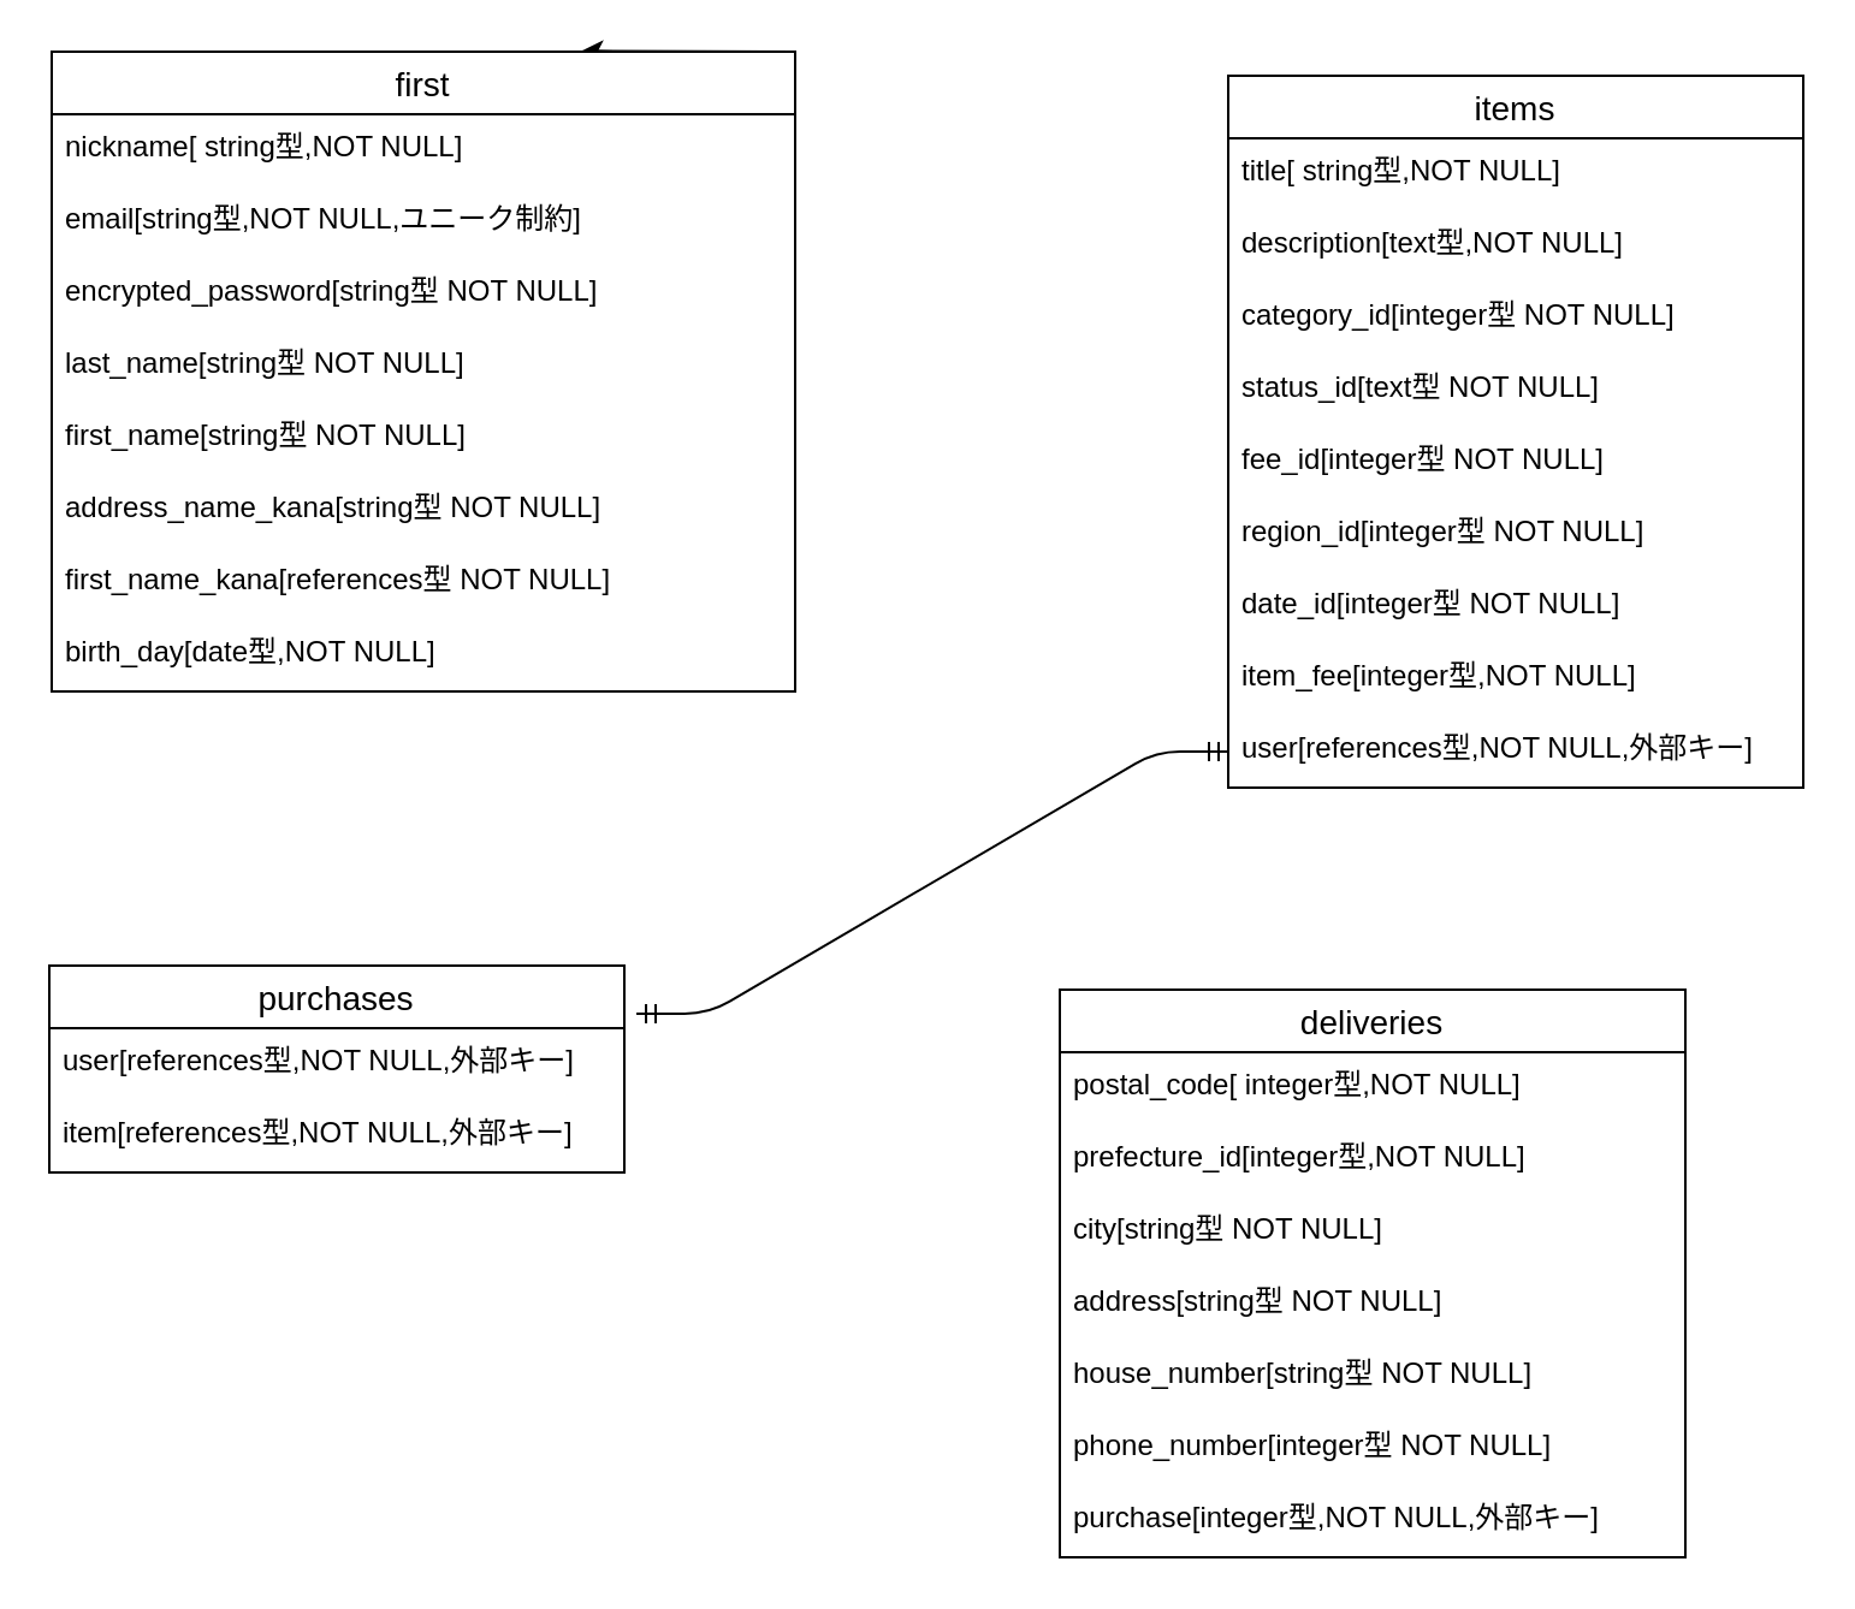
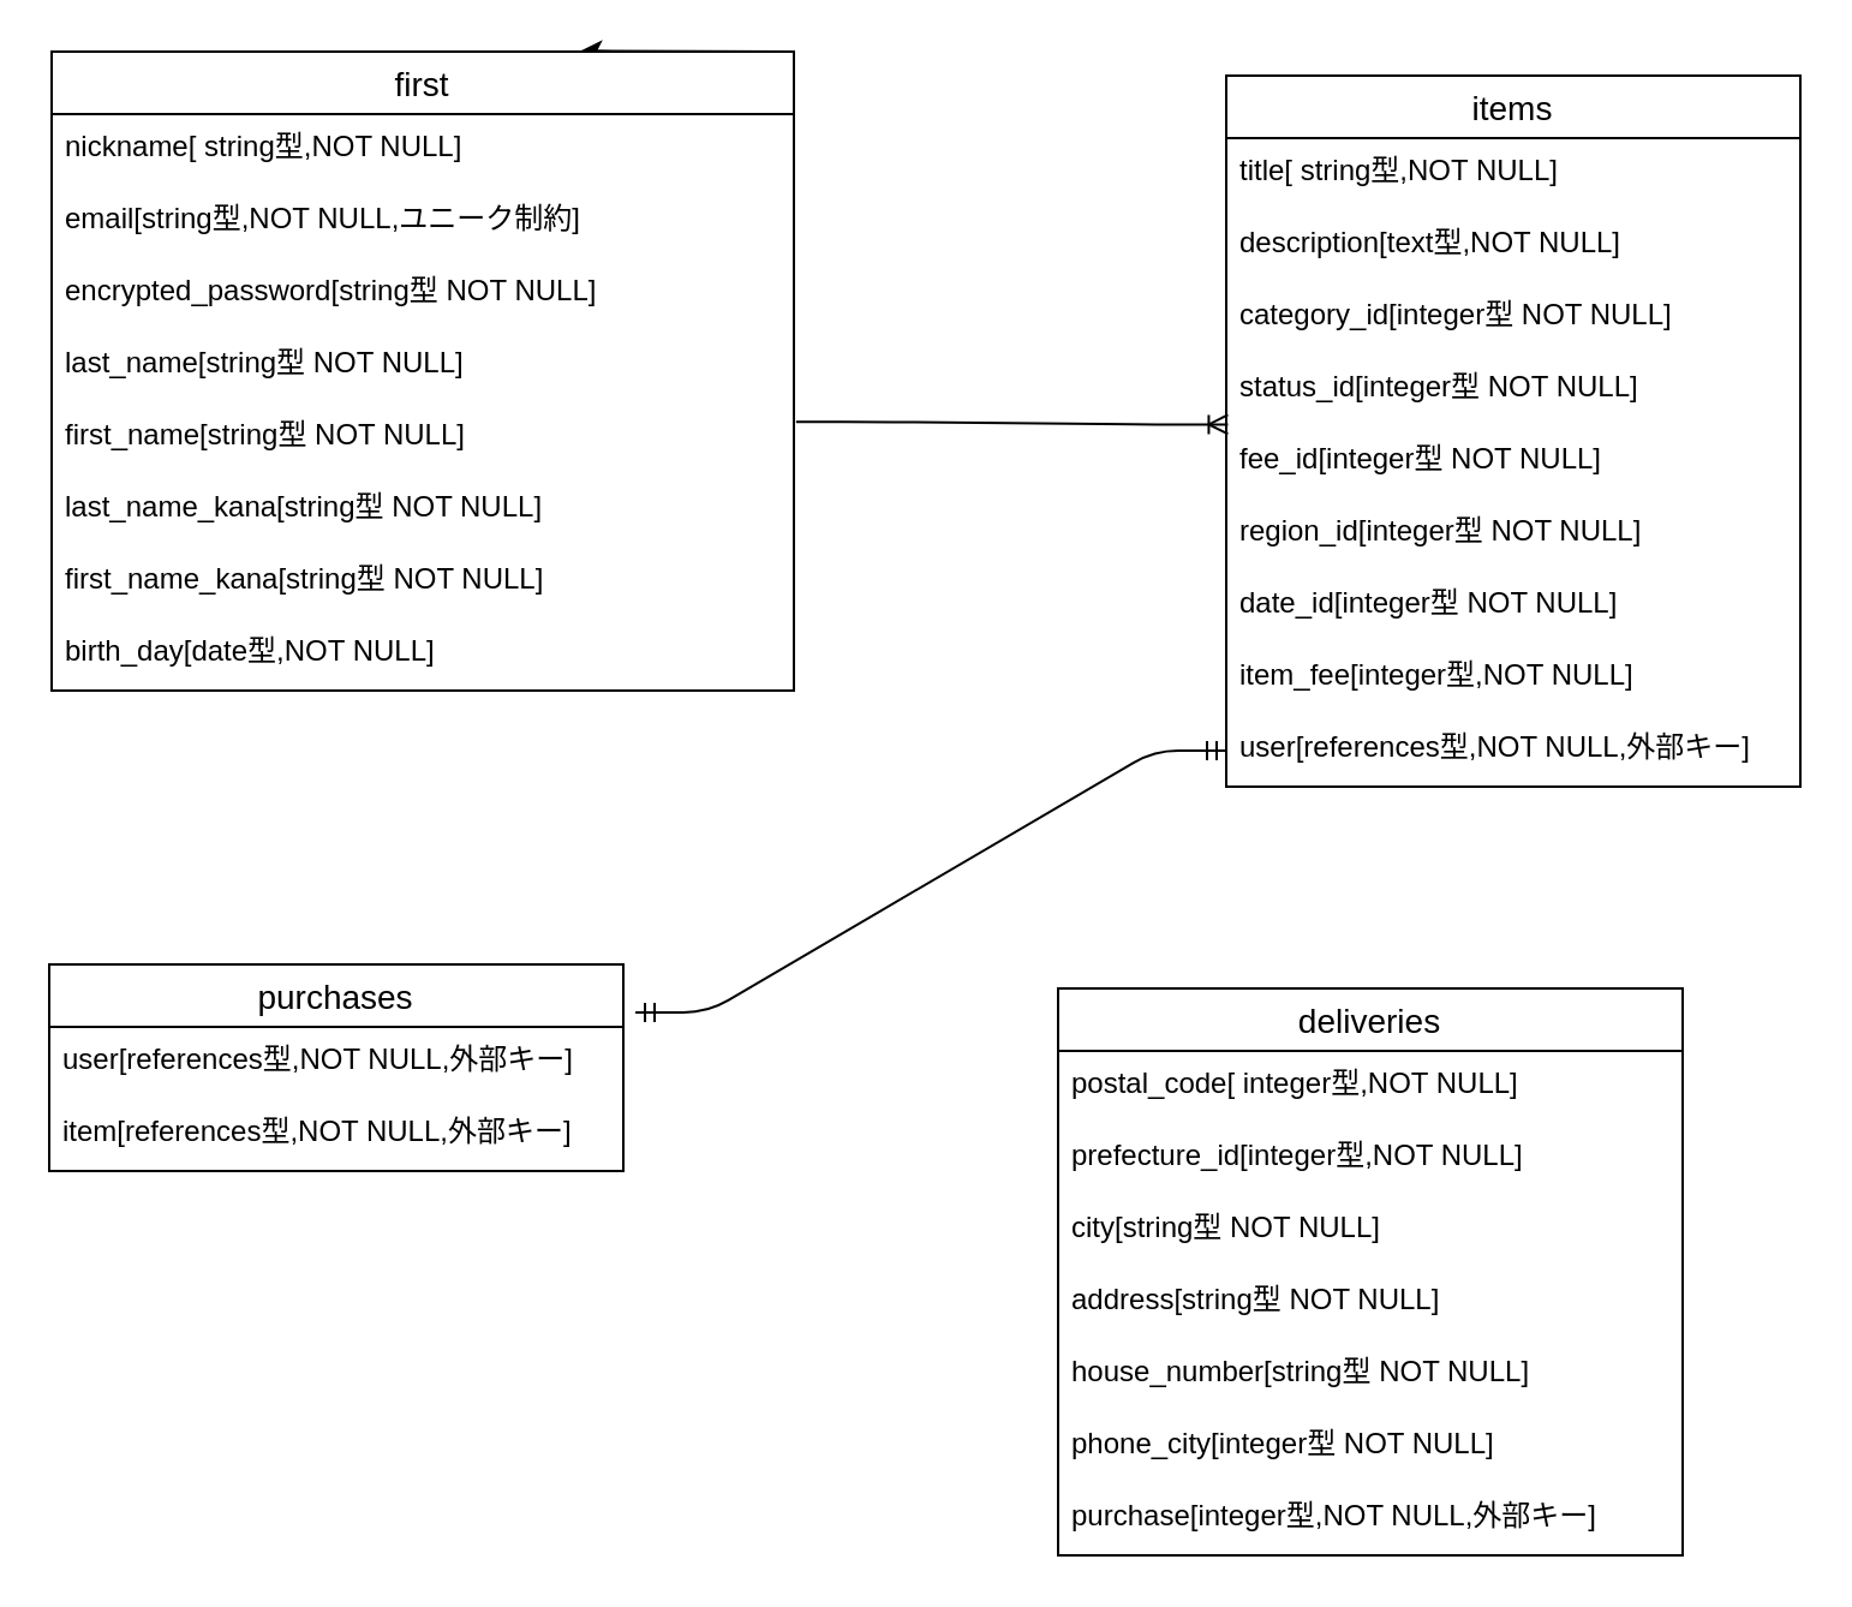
  <mxCell id="0" />
  <mxCell id="1" parent="0" />
  <mxCell id="2" style="edgeStyle=none;html=1;exitX=1;exitY=0;exitDx=0;exitDy=0;" parent="1" source="3" edge="1"><mxGeometry relative="1" as="geometry"><mxPoint x="241.176" y="20.647" as="targetPoint" /></mxGeometry></mxCell>
  <mxCell id="3" value="first" style="swimlane;fontStyle=0;childLayout=stackLayout;horizontal=1;startSize=26;horizontalStack=0;resizeParent=1;resizeParentMax=0;resizeLast=0;collapsible=1;marginBottom=0;align=center;fontSize=14;" parent="1" vertex="1"><mxGeometry x="21" y="21" width="309" height="266" as="geometry"><mxRectangle x="50" y="180" width="50" height="26" as="alternateBounds" /></mxGeometry></mxCell>
  <mxCell id="4" value="nickname[ string型,NOT NULL]" style="text;strokeColor=none;fillColor=none;spacingLeft=4;spacingRight=4;overflow=hidden;rotatable=0;points=[[0,0.5],[1,0.5]];portConstraint=eastwest;fontSize=12;" parent="3" vertex="1"><mxGeometry y="26" width="309" height="30" as="geometry" /></mxCell>
  <mxCell id="5" value="email[string型,NOT NULL,ユニーク制約]" style="text;strokeColor=none;fillColor=none;spacingLeft=4;spacingRight=4;overflow=hidden;rotatable=0;points=[[0,0.5],[1,0.5]];portConstraint=eastwest;fontSize=12;" parent="3" vertex="1"><mxGeometry y="56" width="309" height="30" as="geometry" /></mxCell>
  <mxCell id="6" value="encrypted_password[string型 NOT NULL]  " style="text;strokeColor=none;fillColor=none;spacingLeft=4;spacingRight=4;overflow=hidden;rotatable=0;points=[[0,0.5],[1,0.5]];portConstraint=eastwest;fontSize=12;" parent="3" vertex="1"><mxGeometry y="86" width="309" height="30" as="geometry" /></mxCell>
  <mxCell id="7" value="last_name[string型 NOT NULL]" style="text;strokeColor=none;fillColor=none;spacingLeft=4;spacingRight=4;overflow=hidden;rotatable=0;points=[[0,0.5],[1,0.5]];portConstraint=eastwest;fontSize=12;" parent="3" vertex="1"><mxGeometry y="116" width="309" height="30" as="geometry" /></mxCell>
  <mxCell id="8" value="first_name[string型 NOT NULL]" style="text;strokeColor=none;fillColor=none;spacingLeft=4;spacingRight=4;overflow=hidden;rotatable=0;points=[[0,0.5],[1,0.5]];portConstraint=eastwest;fontSize=12;" parent="3" vertex="1"><mxGeometry y="146" width="309" height="30" as="geometry" /></mxCell>
- <mxCell id="9" value="address_name_kana[string型 NOT NULL]" style="text;strokeColor=none;fillColor=none;spacingLeft=4;spacingRight=4;overflow=hidden;rotatable=0;points=[[0,0.5],[1,0.5]];portConstraint=eastwest;fontSize=12;" parent="3" vertex="1"><mxGeometry y="176" width="309" height="30" as="geometry" /></mxCell>
- <mxCell id="10" value="first_name_kana[references型 NOT NULL]" style="text;strokeColor=none;fillColor=none;spacingLeft=4;spacingRight=4;overflow=hidden;rotatable=0;points=[[0,0.5],[1,0.5]];portConstraint=eastwest;fontSize=12;" parent="3" vertex="1"><mxGeometry y="206" width="309" height="30" as="geometry" /></mxCell>
+ <mxCell id="9" value="last_name_kana[string型 NOT NULL]" style="text;strokeColor=none;fillColor=none;spacingLeft=4;spacingRight=4;overflow=hidden;rotatable=0;points=[[0,0.5],[1,0.5]];portConstraint=eastwest;fontSize=12;" parent="3" vertex="1"><mxGeometry y="176" width="309" height="30" as="geometry" /></mxCell>
+ <mxCell id="10" value="first_name_kana[string型 NOT NULL]" style="text;strokeColor=none;fillColor=none;spacingLeft=4;spacingRight=4;overflow=hidden;rotatable=0;points=[[0,0.5],[1,0.5]];portConstraint=eastwest;fontSize=12;" parent="3" vertex="1"><mxGeometry y="206" width="309" height="30" as="geometry" /></mxCell>
  <mxCell id="11" value="birth_day[date型,NOT NULL]" style="text;strokeColor=none;fillColor=none;spacingLeft=4;spacingRight=4;overflow=hidden;rotatable=0;points=[[0,0.5],[1,0.5]];portConstraint=eastwest;fontSize=12;" parent="3" vertex="1"><mxGeometry y="236" width="309" height="30" as="geometry" /></mxCell>
  <mxCell id="12" value="items" style="swimlane;fontStyle=0;childLayout=stackLayout;horizontal=1;startSize=26;horizontalStack=0;resizeParent=1;resizeParentMax=0;resizeLast=0;collapsible=1;marginBottom=0;align=center;fontSize=14;" parent="1" vertex="1"><mxGeometry x="510" y="31" width="239" height="296" as="geometry"><mxRectangle x="50" y="180" width="50" height="26" as="alternateBounds" /></mxGeometry></mxCell>
  <mxCell id="13" value="title[ string型,NOT NULL]" style="text;strokeColor=none;fillColor=none;spacingLeft=4;spacingRight=4;overflow=hidden;rotatable=0;points=[[0,0.5],[1,0.5]];portConstraint=eastwest;fontSize=12;" parent="12" vertex="1"><mxGeometry y="26" width="239" height="30" as="geometry" /></mxCell>
  <mxCell id="14" value="description[text型,NOT NULL]" style="text;strokeColor=none;fillColor=none;spacingLeft=4;spacingRight=4;overflow=hidden;rotatable=0;points=[[0,0.5],[1,0.5]];portConstraint=eastwest;fontSize=12;" parent="12" vertex="1"><mxGeometry y="56" width="239" height="30" as="geometry" /></mxCell>
  <mxCell id="15" value="category_id[integer型 NOT NULL]" style="text;strokeColor=none;fillColor=none;spacingLeft=4;spacingRight=4;overflow=hidden;rotatable=0;points=[[0,0.5],[1,0.5]];portConstraint=eastwest;fontSize=12;" parent="12" vertex="1"><mxGeometry y="86" width="239" height="30" as="geometry" /></mxCell>
- <mxCell id="16" value="status_id[text型 NOT NULL]" style="text;strokeColor=none;fillColor=none;spacingLeft=4;spacingRight=4;overflow=hidden;rotatable=0;points=[[0,0.5],[1,0.5]];portConstraint=eastwest;fontSize=12;" parent="12" vertex="1"><mxGeometry y="116" width="239" height="30" as="geometry" /></mxCell>
+ <mxCell id="16" value="status_id[integer型 NOT NULL]" style="text;strokeColor=none;fillColor=none;spacingLeft=4;spacingRight=4;overflow=hidden;rotatable=0;points=[[0,0.5],[1,0.5]];portConstraint=eastwest;fontSize=12;" parent="12" vertex="1"><mxGeometry y="116" width="239" height="30" as="geometry" /></mxCell>
  <mxCell id="17" value="fee_id[integer型 NOT NULL]" style="text;strokeColor=none;fillColor=none;spacingLeft=4;spacingRight=4;overflow=hidden;rotatable=0;points=[[0,0.5],[1,0.5]];portConstraint=eastwest;fontSize=12;" parent="12" vertex="1"><mxGeometry y="146" width="239" height="30" as="geometry" /></mxCell>
  <mxCell id="18" value="region_id[integer型 NOT NULL]" style="text;strokeColor=none;fillColor=none;spacingLeft=4;spacingRight=4;overflow=hidden;rotatable=0;points=[[0,0.5],[1,0.5]];portConstraint=eastwest;fontSize=12;" parent="12" vertex="1"><mxGeometry y="176" width="239" height="30" as="geometry" /></mxCell>
  <mxCell id="19" value="date_id[integer型 NOT NULL]" style="text;strokeColor=none;fillColor=none;spacingLeft=4;spacingRight=4;overflow=hidden;rotatable=0;points=[[0,0.5],[1,0.5]];portConstraint=eastwest;fontSize=12;" parent="12" vertex="1"><mxGeometry y="206" width="239" height="30" as="geometry" /></mxCell>
  <mxCell id="20" value="item_fee[integer型,NOT NULL]" style="text;strokeColor=none;fillColor=none;spacingLeft=4;spacingRight=4;overflow=hidden;rotatable=0;points=[[0,0.5],[1,0.5]];portConstraint=eastwest;fontSize=12;" parent="12" vertex="1"><mxGeometry y="236" width="239" height="30" as="geometry" /></mxCell>
  <mxCell id="21" value="user[references型,NOT NULL,外部キー]" style="text;strokeColor=none;fillColor=none;spacingLeft=4;spacingRight=4;overflow=hidden;rotatable=0;points=[[0,0.5],[1,0.5]];portConstraint=eastwest;fontSize=12;" parent="12" vertex="1"><mxGeometry y="266" width="239" height="30" as="geometry" /></mxCell>
  <mxCell id="22" value="purchases" style="swimlane;fontStyle=0;childLayout=stackLayout;horizontal=1;startSize=26;horizontalStack=0;resizeParent=1;resizeParentMax=0;resizeLast=0;collapsible=1;marginBottom=0;align=center;fontSize=14;" parent="1" vertex="1"><mxGeometry x="20" y="401" width="239" height="86" as="geometry"><mxRectangle x="50" y="180" width="50" height="26" as="alternateBounds" /></mxGeometry></mxCell>
  <mxCell id="23" value="user[references型,NOT NULL,外部キー]" style="text;strokeColor=none;fillColor=none;spacingLeft=4;spacingRight=4;overflow=hidden;rotatable=0;points=[[0,0.5],[1,0.5]];portConstraint=eastwest;fontSize=12;" parent="22" vertex="1"><mxGeometry y="26" width="239" height="30" as="geometry" /></mxCell>
  <mxCell id="24" value="item[references型,NOT NULL,外部キー]" style="text;strokeColor=none;fillColor=none;spacingLeft=4;spacingRight=4;overflow=hidden;rotatable=0;points=[[0,0.5],[1,0.5]];portConstraint=eastwest;fontSize=12;" parent="22" vertex="1"><mxGeometry y="56" width="239" height="30" as="geometry" /></mxCell>
+ <mxCell id="25" value="" style="edgeStyle=entityRelationEdgeStyle;fontSize=12;html=1;endArrow=ERoneToMany;entryX=0.003;entryY=-0.026;entryDx=0;entryDy=0;entryPerimeter=0;exitX=1.003;exitY=0.27;exitDx=0;exitDy=0;exitPerimeter=0;" parent="1" source="8" target="17" edge="1"><mxGeometry width="100" height="100" relative="1" as="geometry"><mxPoint x="270" y="271" as="sourcePoint" /><mxPoint x="370" y="171" as="targetPoint" /></mxGeometry></mxCell>
  <mxCell id="26" value="" style="edgeStyle=entityRelationEdgeStyle;fontSize=12;html=1;endArrow=ERmandOne;startArrow=ERmandOne;exitX=1.021;exitY=-0.2;exitDx=0;exitDy=0;exitPerimeter=0;" edge="1" parent="1" source="23" target="21"><mxGeometry width="100" height="100" relative="1" as="geometry"><mxPoint x="479" y="411" as="sourcePoint" /><mxPoint x="579" y="311" as="targetPoint" /></mxGeometry></mxCell>
  <mxCell id="27" value="deliveries" style="swimlane;fontStyle=0;childLayout=stackLayout;horizontal=1;startSize=26;horizontalStack=0;resizeParent=1;resizeParentMax=0;resizeLast=0;collapsible=1;marginBottom=0;align=center;fontSize=14;" vertex="1" parent="1"><mxGeometry x="440" y="411" width="260" height="236" as="geometry"><mxRectangle x="50" y="180" width="50" height="26" as="alternateBounds" /></mxGeometry></mxCell>
  <mxCell id="28" value="postal_code[ integer型,NOT NULL]" style="text;strokeColor=none;fillColor=none;spacingLeft=4;spacingRight=4;overflow=hidden;rotatable=0;points=[[0,0.5],[1,0.5]];portConstraint=eastwest;fontSize=12;" vertex="1" parent="27"><mxGeometry y="26" width="260" height="30" as="geometry" /></mxCell>
  <mxCell id="29" value="prefecture_id[integer型,NOT NULL]" style="text;strokeColor=none;fillColor=none;spacingLeft=4;spacingRight=4;overflow=hidden;rotatable=0;points=[[0,0.5],[1,0.5]];portConstraint=eastwest;fontSize=12;" vertex="1" parent="27"><mxGeometry y="56" width="260" height="30" as="geometry" /></mxCell>
  <mxCell id="30" value="city[string型 NOT NULL]" style="text;strokeColor=none;fillColor=none;spacingLeft=4;spacingRight=4;overflow=hidden;rotatable=0;points=[[0,0.5],[1,0.5]];portConstraint=eastwest;fontSize=12;" vertex="1" parent="27"><mxGeometry y="86" width="260" height="30" as="geometry" /></mxCell>
  <mxCell id="31" value="address[string型 NOT NULL]" style="text;strokeColor=none;fillColor=none;spacingLeft=4;spacingRight=4;overflow=hidden;rotatable=0;points=[[0,0.5],[1,0.5]];portConstraint=eastwest;fontSize=12;" vertex="1" parent="27"><mxGeometry y="116" width="260" height="30" as="geometry" /></mxCell>
  <mxCell id="32" value="house_number[string型 NOT NULL]" style="text;strokeColor=none;fillColor=none;spacingLeft=4;spacingRight=4;overflow=hidden;rotatable=0;points=[[0,0.5],[1,0.5]];portConstraint=eastwest;fontSize=12;" vertex="1" parent="27"><mxGeometry y="146" width="260" height="30" as="geometry" /></mxCell>
- <mxCell id="33" value="phone_number[integer型 NOT NULL]" style="text;strokeColor=none;fillColor=none;spacingLeft=4;spacingRight=4;overflow=hidden;rotatable=0;points=[[0,0.5],[1,0.5]];portConstraint=eastwest;fontSize=12;" vertex="1" parent="27"><mxGeometry y="176" width="260" height="30" as="geometry" /></mxCell>
+ <mxCell id="33" value="phone_city[integer型 NOT NULL]" style="text;strokeColor=none;fillColor=none;spacingLeft=4;spacingRight=4;overflow=hidden;rotatable=0;points=[[0,0.5],[1,0.5]];portConstraint=eastwest;fontSize=12;" vertex="1" parent="27"><mxGeometry y="176" width="260" height="30" as="geometry" /></mxCell>
  <mxCell id="34" value="purchase[integer型,NOT NULL,外部キー]" style="text;strokeColor=none;fillColor=none;spacingLeft=4;spacingRight=4;overflow=hidden;rotatable=0;points=[[0,0.5],[1,0.5]];portConstraint=eastwest;fontSize=12;" vertex="1" parent="27"><mxGeometry y="206" width="260" height="30" as="geometry" /></mxCell>
